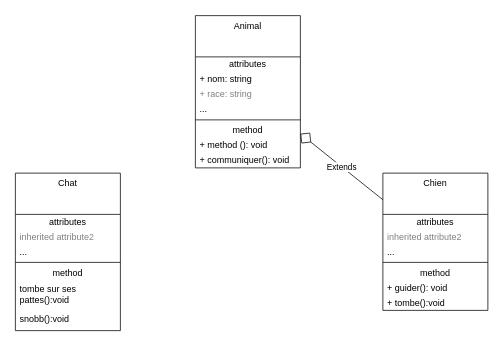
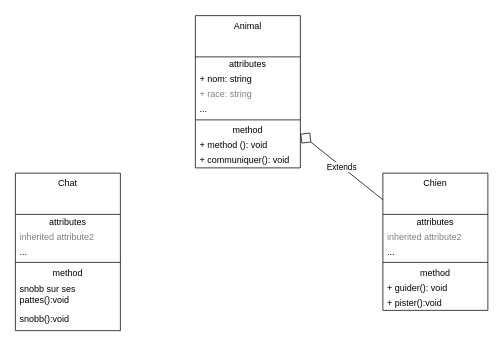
  <mxCell id="0" />
  <mxCell id="1" parent="0" />
  <mxCell id="2" value="Chat" style="swimlane;fontStyle=0;align=center;verticalAlign=top;childLayout=stackLayout;horizontal=1;startSize=55;horizontalStack=0;resizeParent=1;resizeParentMax=0;resizeLast=0;collapsible=0;marginBottom=0;html=1;whiteSpace=wrap;" vertex="1" parent="1"><mxGeometry x="20" y="230" width="140" height="210" as="geometry" /></mxCell>
  <mxCell id="3" value="attributes" style="text;html=1;strokeColor=none;fillColor=none;align=center;verticalAlign=middle;spacingLeft=4;spacingRight=4;overflow=hidden;rotatable=0;points=[[0,0.5],[1,0.5]];portConstraint=eastwest;whiteSpace=wrap;" vertex="1" parent="2"><mxGeometry y="55" width="140" height="20" as="geometry" /></mxCell>
  <mxCell id="4" value="inherited attribute2" style="text;html=1;strokeColor=none;fillColor=none;align=left;verticalAlign=middle;spacingLeft=4;spacingRight=4;overflow=hidden;rotatable=0;points=[[0,0.5],[1,0.5]];portConstraint=eastwest;fontColor=#808080;whiteSpace=wrap;" vertex="1" parent="2"><mxGeometry y="75" width="140" height="20" as="geometry" /></mxCell>
  <mxCell id="5" value="..." style="text;html=1;strokeColor=none;fillColor=none;align=left;verticalAlign=middle;spacingLeft=4;spacingRight=4;overflow=hidden;rotatable=0;points=[[0,0.5],[1,0.5]];portConstraint=eastwest;whiteSpace=wrap;" vertex="1" parent="2"><mxGeometry y="95" width="140" height="20" as="geometry" /></mxCell>
  <mxCell id="6" value="" style="line;strokeWidth=1;fillColor=none;align=left;verticalAlign=middle;spacingTop=-1;spacingLeft=3;spacingRight=3;rotatable=0;labelPosition=right;points=[];portConstraint=eastwest;" vertex="1" parent="2"><mxGeometry y="115" width="140" height="8" as="geometry" /></mxCell>
  <mxCell id="7" value="method" style="text;html=1;strokeColor=none;fillColor=none;align=center;verticalAlign=middle;spacingLeft=4;spacingRight=4;overflow=hidden;rotatable=0;points=[[0,0.5],[1,0.5]];portConstraint=eastwest;whiteSpace=wrap;" vertex="1" parent="2"><mxGeometry y="123" width="140" height="20" as="geometry" /></mxCell>
- <mxCell id="8" value="tombe sur ses pattes():void" style="text;html=1;strokeColor=none;fillColor=none;align=left;verticalAlign=middle;spacingLeft=4;spacingRight=4;overflow=hidden;rotatable=0;points=[[0,0.5],[1,0.5]];portConstraint=eastwest;whiteSpace=wrap;" vertex="1" parent="2"><mxGeometry y="143" width="140" height="37" as="geometry" /></mxCell>
+ <mxCell id="8" value="snobb sur ses pattes():void" style="text;html=1;strokeColor=none;fillColor=none;align=left;verticalAlign=middle;spacingLeft=4;spacingRight=4;overflow=hidden;rotatable=0;points=[[0,0.5],[1,0.5]];portConstraint=eastwest;whiteSpace=wrap;" vertex="1" parent="2"><mxGeometry y="143" width="140" height="37" as="geometry" /></mxCell>
  <mxCell id="9" value="snobb():void" style="text;html=1;strokeColor=none;fillColor=none;align=left;verticalAlign=middle;spacingLeft=4;spacingRight=4;overflow=hidden;rotatable=0;points=[[0,0.5],[1,0.5]];portConstraint=eastwest;whiteSpace=wrap;" vertex="1" parent="2"><mxGeometry y="180" width="140" height="30" as="geometry" /></mxCell>
  <mxCell id="10" value="Animal" style="swimlane;fontStyle=0;align=center;verticalAlign=top;childLayout=stackLayout;horizontal=1;startSize=55;horizontalStack=0;resizeParent=1;resizeParentMax=0;resizeLast=0;collapsible=0;marginBottom=0;html=1;whiteSpace=wrap;" vertex="1" parent="1"><mxGeometry x="260" y="20" width="140" height="203" as="geometry" /></mxCell>
  <mxCell id="11" value="attributes" style="text;html=1;strokeColor=none;fillColor=none;align=center;verticalAlign=middle;spacingLeft=4;spacingRight=4;overflow=hidden;rotatable=0;points=[[0,0.5],[1,0.5]];portConstraint=eastwest;whiteSpace=wrap;" vertex="1" parent="10"><mxGeometry y="55" width="140" height="20" as="geometry" /></mxCell>
  <mxCell id="12" value="+ nom: string" style="text;html=1;strokeColor=none;fillColor=none;align=left;verticalAlign=middle;spacingLeft=4;spacingRight=4;overflow=hidden;rotatable=0;points=[[0,0.5],[1,0.5]];portConstraint=eastwest;whiteSpace=wrap;" vertex="1" parent="10"><mxGeometry y="75" width="140" height="20" as="geometry" /></mxCell>
  <mxCell id="13" value="+ race: string" style="text;html=1;strokeColor=none;fillColor=none;align=left;verticalAlign=middle;spacingLeft=4;spacingRight=4;overflow=hidden;rotatable=0;points=[[0,0.5],[1,0.5]];portConstraint=eastwest;fontColor=#808080;whiteSpace=wrap;" vertex="1" parent="10"><mxGeometry y="95" width="140" height="20" as="geometry" /></mxCell>
  <mxCell id="14" value="..." style="text;html=1;strokeColor=none;fillColor=none;align=left;verticalAlign=middle;spacingLeft=4;spacingRight=4;overflow=hidden;rotatable=0;points=[[0,0.5],[1,0.5]];portConstraint=eastwest;whiteSpace=wrap;" vertex="1" parent="10"><mxGeometry y="115" width="140" height="20" as="geometry" /></mxCell>
  <mxCell id="15" value="" style="line;strokeWidth=1;fillColor=none;align=left;verticalAlign=middle;spacingTop=-1;spacingLeft=3;spacingRight=3;rotatable=0;labelPosition=right;points=[];portConstraint=eastwest;" vertex="1" parent="10"><mxGeometry y="135" width="140" height="8" as="geometry" /></mxCell>
  <mxCell id="16" value="method" style="text;html=1;strokeColor=none;fillColor=none;align=center;verticalAlign=middle;spacingLeft=4;spacingRight=4;overflow=hidden;rotatable=0;points=[[0,0.5],[1,0.5]];portConstraint=eastwest;whiteSpace=wrap;" vertex="1" parent="10"><mxGeometry y="143" width="140" height="20" as="geometry" /></mxCell>
  <mxCell id="17" value="+ method (): void" style="text;html=1;strokeColor=none;fillColor=none;align=left;verticalAlign=middle;spacingLeft=4;spacingRight=4;overflow=hidden;rotatable=0;points=[[0,0.5],[1,0.5]];portConstraint=eastwest;whiteSpace=wrap;" vertex="1" parent="10"><mxGeometry y="163" width="140" height="20" as="geometry" /></mxCell>
  <mxCell id="18" value="+ communiquer(): void" style="text;html=1;strokeColor=none;fillColor=none;align=left;verticalAlign=middle;spacingLeft=4;spacingRight=4;overflow=hidden;rotatable=0;points=[[0,0.5],[1,0.5]];portConstraint=eastwest;whiteSpace=wrap;" vertex="1" parent="10"><mxGeometry y="183" width="140" height="20" as="geometry" /></mxCell>
  <mxCell id="19" value="Chien" style="swimlane;fontStyle=0;align=center;verticalAlign=top;childLayout=stackLayout;horizontal=1;startSize=55;horizontalStack=0;resizeParent=1;resizeParentMax=0;resizeLast=0;collapsible=0;marginBottom=0;html=1;whiteSpace=wrap;" vertex="1" parent="1"><mxGeometry x="510" y="230" width="140" height="183" as="geometry" /></mxCell>
  <mxCell id="20" value="attributes" style="text;html=1;strokeColor=none;fillColor=none;align=center;verticalAlign=middle;spacingLeft=4;spacingRight=4;overflow=hidden;rotatable=0;points=[[0,0.5],[1,0.5]];portConstraint=eastwest;whiteSpace=wrap;" vertex="1" parent="19"><mxGeometry y="55" width="140" height="20" as="geometry" /></mxCell>
  <mxCell id="21" value="inherited attribute2" style="text;html=1;strokeColor=none;fillColor=none;align=left;verticalAlign=middle;spacingLeft=4;spacingRight=4;overflow=hidden;rotatable=0;points=[[0,0.5],[1,0.5]];portConstraint=eastwest;fontColor=#808080;whiteSpace=wrap;" vertex="1" parent="19"><mxGeometry y="75" width="140" height="20" as="geometry" /></mxCell>
  <mxCell id="22" value="..." style="text;html=1;strokeColor=none;fillColor=none;align=left;verticalAlign=middle;spacingLeft=4;spacingRight=4;overflow=hidden;rotatable=0;points=[[0,0.5],[1,0.5]];portConstraint=eastwest;whiteSpace=wrap;" vertex="1" parent="19"><mxGeometry y="95" width="140" height="20" as="geometry" /></mxCell>
  <mxCell id="23" value="" style="line;strokeWidth=1;fillColor=none;align=left;verticalAlign=middle;spacingTop=-1;spacingLeft=3;spacingRight=3;rotatable=0;labelPosition=right;points=[];portConstraint=eastwest;" vertex="1" parent="19"><mxGeometry y="115" width="140" height="8" as="geometry" /></mxCell>
  <mxCell id="24" value="method" style="text;html=1;strokeColor=none;fillColor=none;align=center;verticalAlign=middle;spacingLeft=4;spacingRight=4;overflow=hidden;rotatable=0;points=[[0,0.5],[1,0.5]];portConstraint=eastwest;whiteSpace=wrap;" vertex="1" parent="19"><mxGeometry y="123" width="140" height="20" as="geometry" /></mxCell>
  <mxCell id="25" value="+ guider(): void" style="text;html=1;strokeColor=none;fillColor=none;align=left;verticalAlign=middle;spacingLeft=4;spacingRight=4;overflow=hidden;rotatable=0;points=[[0,0.5],[1,0.5]];portConstraint=eastwest;whiteSpace=wrap;" vertex="1" parent="19"><mxGeometry y="143" width="140" height="20" as="geometry" /></mxCell>
- <mxCell id="26" value="+ tombe():void" style="text;html=1;strokeColor=none;fillColor=none;align=left;verticalAlign=middle;spacingLeft=4;spacingRight=4;overflow=hidden;rotatable=0;points=[[0,0.5],[1,0.5]];portConstraint=eastwest;whiteSpace=wrap;" vertex="1" parent="19"><mxGeometry y="163" width="140" height="20" as="geometry" /></mxCell>
+ <mxCell id="26" value="+ pister():void" style="text;html=1;strokeColor=none;fillColor=none;align=left;verticalAlign=middle;spacingLeft=4;spacingRight=4;overflow=hidden;rotatable=0;points=[[0,0.5],[1,0.5]];portConstraint=eastwest;whiteSpace=wrap;" vertex="1" parent="19"><mxGeometry y="163" width="140" height="20" as="geometry" /></mxCell>
  <mxCell id="27" value="Extends" style="endArrow=diamond;endSize=16;endFill=0;html=1;rounded=0;" edge="1" parent="1" source="19" target="10"><mxGeometry width="160" relative="1" as="geometry"><mxPoint x="310" y="319" as="sourcePoint" /><mxPoint x="410" y="230" as="targetPoint" /></mxGeometry></mxCell>
